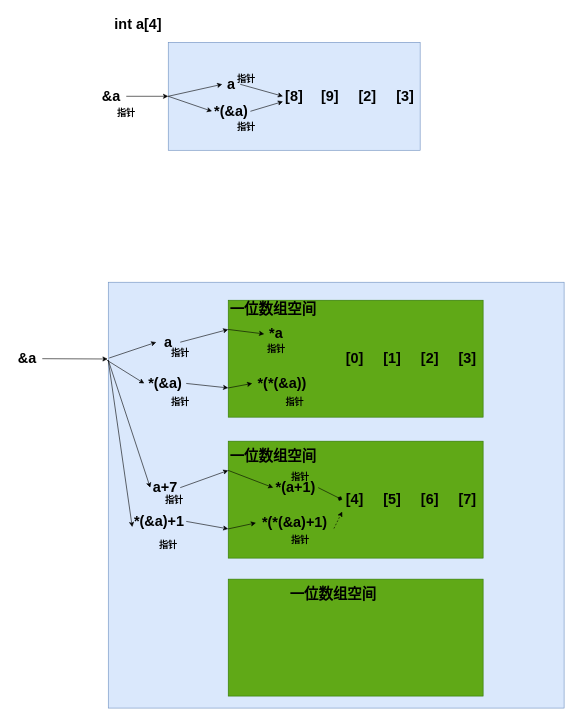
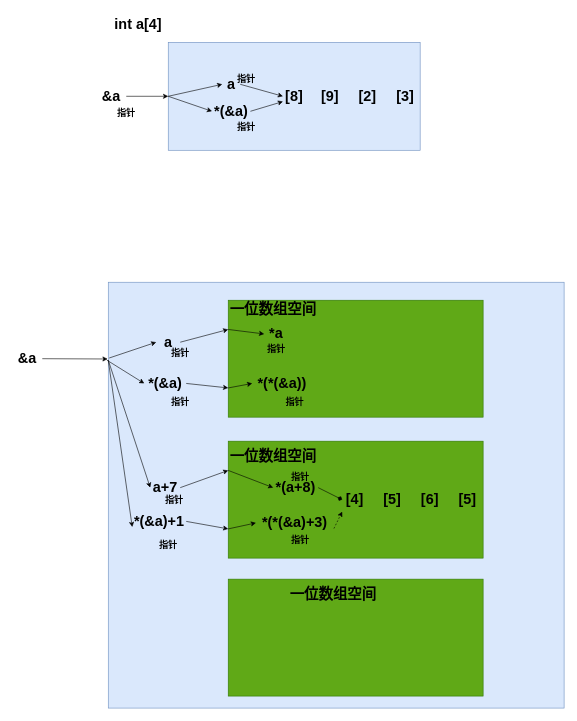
  <mxCell id="0" />
  <mxCell id="1" parent="0" />
  <mxCell id="2" value="" style="rounded=0;whiteSpace=wrap;html=1;fillColor=#dae8fc;strokeColor=#6c8ebf;" parent="1" vertex="1"><mxGeometry x="180" y="470" width="760" height="710" as="geometry" /></mxCell>
  <mxCell id="3" value="" style="rounded=0;whiteSpace=wrap;html=1;strokeColor=#2D7600;fillColor=#60a917;fontColor=#ffffff;" parent="1" vertex="1"><mxGeometry x="380" y="500" width="425" height="195" as="geometry" /></mxCell>
- <mxCell id="4" value="&lt;font style=&quot;font-size: 24px&quot;&gt;[0]&amp;nbsp; &amp;nbsp; &amp;nbsp;[1]&amp;nbsp; &amp;nbsp; &amp;nbsp;[2]&amp;nbsp; &amp;nbsp; &amp;nbsp;[3]&lt;/font&gt;" style="text;html=1;strokeColor=none;fillColor=none;align=center;verticalAlign=middle;whiteSpace=wrap;rounded=0;fontStyle=1" parent="1" vertex="1"><mxGeometry x="570" y="577.5" width="230" height="40" as="geometry" /></mxCell>
  <mxCell id="5" value="&lt;font style=&quot;font-size: 24px&quot;&gt;&amp;amp;a&lt;/font&gt;" style="text;html=1;strokeColor=none;fillColor=none;align=center;verticalAlign=middle;whiteSpace=wrap;rounded=0;fontStyle=1" parent="1" vertex="1"><mxGeometry x="20" y="577.5" width="50" height="40" as="geometry" /></mxCell>
  <mxCell id="6" value="&lt;font style=&quot;font-size: 24px&quot;&gt;&lt;b&gt;一位数组空间&lt;/b&gt;&lt;/font&gt;" style="text;html=1;strokeColor=none;fillColor=none;align=center;verticalAlign=middle;whiteSpace=wrap;rounded=0;" parent="1" vertex="1"><mxGeometry x="380" y="490" width="150" height="50" as="geometry" /></mxCell>
  <mxCell id="7" value="" style="rounded=0;whiteSpace=wrap;html=1;strokeColor=#2D7600;fillColor=#60a917;fontColor=#ffffff;" parent="1" vertex="1"><mxGeometry x="380" y="735" width="425" height="195" as="geometry" /></mxCell>
- <mxCell id="8" value="&lt;font style=&quot;font-size: 24px&quot;&gt;[4]&amp;nbsp; &amp;nbsp; &amp;nbsp;[5]&amp;nbsp; &amp;nbsp; &amp;nbsp;[6]&amp;nbsp; &amp;nbsp; &amp;nbsp;[7]&lt;/font&gt;" style="text;html=1;strokeColor=none;fillColor=none;align=center;verticalAlign=middle;whiteSpace=wrap;rounded=0;fontStyle=1" parent="1" vertex="1"><mxGeometry x="570" y="812.5" width="230" height="40" as="geometry" /></mxCell>
+ <mxCell id="8" value="&lt;font style=&quot;font-size: 24px&quot;&gt;[4]&amp;nbsp; &amp;nbsp; &amp;nbsp;[5]&amp;nbsp; &amp;nbsp; &amp;nbsp;[6]&amp;nbsp; &amp;nbsp; &amp;nbsp;[5]&lt;/font&gt;" style="text;html=1;strokeColor=none;fillColor=none;align=center;verticalAlign=middle;whiteSpace=wrap;rounded=0;fontStyle=1" parent="1" vertex="1"><mxGeometry x="570" y="812.5" width="230" height="40" as="geometry" /></mxCell>
  <mxCell id="9" value="&lt;font style=&quot;font-size: 24px&quot;&gt;&lt;b&gt;一位数组空间&lt;/b&gt;&lt;/font&gt;" style="text;html=1;strokeColor=none;fillColor=none;align=center;verticalAlign=middle;whiteSpace=wrap;rounded=0;" parent="1" vertex="1"><mxGeometry x="380" y="735" width="150" height="50" as="geometry" /></mxCell>
  <mxCell id="10" value="" style="rounded=0;whiteSpace=wrap;html=1;strokeColor=#2D7600;fillColor=#60a917;fontColor=#ffffff;" parent="1" vertex="1"><mxGeometry x="380" y="965" width="425" height="195" as="geometry" /></mxCell>
  <mxCell id="11" value="&lt;font style=&quot;font-size: 24px&quot;&gt;&lt;b&gt;一位数组空间&lt;/b&gt;&lt;/font&gt;" style="text;html=1;strokeColor=none;fillColor=none;align=center;verticalAlign=middle;whiteSpace=wrap;rounded=0;" parent="1" vertex="1"><mxGeometry x="480" y="965" width="150" height="50" as="geometry" /></mxCell>
  <mxCell id="12" value="a" style="text;html=1;strokeColor=none;fillColor=none;align=center;verticalAlign=middle;whiteSpace=wrap;rounded=0;rotation=0;fontSize=24;fontStyle=1" parent="1" vertex="1"><mxGeometry x="260" y="550" width="40" height="40" as="geometry" /></mxCell>
  <mxCell id="13" value="*a" style="text;html=1;strokeColor=none;fillColor=none;align=center;verticalAlign=middle;whiteSpace=wrap;rounded=0;rotation=0;fontSize=24;fontStyle=1" parent="1" vertex="1"><mxGeometry x="440" y="535" width="40" height="42.5" as="geometry" /></mxCell>
  <mxCell id="14" value="" style="rounded=0;whiteSpace=wrap;html=1;strokeColor=#6c8ebf;fontSize=24;fillColor=#dae8fc;" parent="1" vertex="1"><mxGeometry x="280" y="70" width="420" height="180" as="geometry" /></mxCell>
  <mxCell id="15" value="&lt;font style=&quot;font-size: 24px&quot;&gt;[9]&amp;nbsp; &amp;nbsp; &amp;nbsp;[2]&amp;nbsp; &amp;nbsp; &amp;nbsp;[3]&lt;/font&gt;" style="text;html=1;fillColor=none;align=center;verticalAlign=middle;whiteSpace=wrap;rounded=0;fontStyle=1;" parent="1" vertex="1"><mxGeometry x="530" y="125" width="165" height="70" as="geometry" /></mxCell>
  <mxCell id="16" value="&lt;font style=&quot;font-size: 24px&quot;&gt;int a[4]&lt;/font&gt;" style="text;html=1;strokeColor=none;fillColor=none;align=center;verticalAlign=middle;whiteSpace=wrap;rounded=0;fontStyle=1" parent="1" vertex="1"><mxGeometry x="185" y="20" width="90" height="40" as="geometry" /></mxCell>
  <mxCell id="17" value="&lt;font style=&quot;font-size: 24px&quot;&gt;&lt;b&gt;&amp;amp;a&lt;/b&gt;&lt;/font&gt;" style="text;html=1;strokeColor=none;fillColor=none;align=center;verticalAlign=middle;whiteSpace=wrap;rounded=0;" parent="1" vertex="1"><mxGeometry x="160" y="135" width="50" height="50" as="geometry" /></mxCell>
  <mxCell id="18" value="" style="endArrow=classic;html=1;fontSize=24;entryX=0;entryY=0.5;entryDx=0;entryDy=0;exitX=1;exitY=0.5;exitDx=0;exitDy=0;" parent="1" source="17" target="14" edge="1"><mxGeometry width="50" height="50" relative="1" as="geometry"><mxPoint x="10" y="310" as="sourcePoint" /><mxPoint x="60" y="260" as="targetPoint" /></mxGeometry></mxCell>
  <mxCell id="19" value="&lt;font style=&quot;font-size: 24px&quot;&gt;&lt;b&gt;a&lt;/b&gt;&lt;/font&gt;" style="text;html=1;strokeColor=none;fillColor=none;align=center;verticalAlign=middle;whiteSpace=wrap;rounded=0;" parent="1" vertex="1"><mxGeometry x="370" y="125" width="30" height="30" as="geometry" /></mxCell>
  <mxCell id="20" value="&lt;font style=&quot;font-size: 24px&quot;&gt;&lt;b&gt;*(&amp;amp;a)&lt;/b&gt;&lt;/font&gt;" style="text;html=1;strokeColor=none;fillColor=none;align=center;verticalAlign=middle;whiteSpace=wrap;rounded=0;" parent="1" vertex="1"><mxGeometry x="352.98" y="170" width="64.04" height="30" as="geometry" /></mxCell>
  <mxCell id="21" value="&lt;font style=&quot;font-size: 24px&quot;&gt;[8]&lt;/font&gt;" style="text;html=1;fillColor=none;align=center;verticalAlign=middle;whiteSpace=wrap;rounded=0;fontStyle=1;" parent="1" vertex="1"><mxGeometry x="471.25" y="142.5" width="37.5" height="35" as="geometry" /></mxCell>
  <mxCell id="22" value="" style="endArrow=classic;html=1;fontSize=24;entryX=0;entryY=0.5;entryDx=0;entryDy=0;exitX=1;exitY=0.5;exitDx=0;exitDy=0;" parent="1" source="19" target="21" edge="1"><mxGeometry width="50" height="50" relative="1" as="geometry"><mxPoint x="70" y="350" as="sourcePoint" /><mxPoint x="120" y="300" as="targetPoint" /></mxGeometry></mxCell>
  <mxCell id="23" value="" style="endArrow=classic;html=1;fontSize=24;entryX=0;entryY=0.75;entryDx=0;entryDy=0;exitX=1;exitY=0.5;exitDx=0;exitDy=0;" parent="1" source="20" target="21" edge="1"><mxGeometry width="50" height="50" relative="1" as="geometry"><mxPoint x="60" y="310" as="sourcePoint" /><mxPoint x="110" y="260" as="targetPoint" /></mxGeometry></mxCell>
  <mxCell id="24" value="" style="endArrow=classic;html=1;fontSize=24;entryX=0;entryY=0.5;entryDx=0;entryDy=0;exitX=0;exitY=0.5;exitDx=0;exitDy=0;" parent="1" source="14" target="20" edge="1"><mxGeometry width="50" height="50" relative="1" as="geometry"><mxPoint x="30" y="260" as="sourcePoint" /><mxPoint x="80" y="210" as="targetPoint" /></mxGeometry></mxCell>
  <mxCell id="25" value="" style="endArrow=classic;html=1;fontSize=24;entryX=0;entryY=0.25;entryDx=0;entryDy=0;exitX=1;exitY=0.5;exitDx=0;exitDy=0;" parent="1" source="12" target="3" edge="1"><mxGeometry width="50" height="50" relative="1" as="geometry"><mxPoint x="270" y="590" as="sourcePoint" /><mxPoint x="320" y="540" as="targetPoint" /></mxGeometry></mxCell>
  <mxCell id="26" value="*(&amp;amp;a)" style="text;html=1;strokeColor=none;fillColor=none;align=center;verticalAlign=middle;whiteSpace=wrap;rounded=0;rotation=0;fontSize=24;fontStyle=1" parent="1" vertex="1"><mxGeometry x="240" y="617.5" width="70" height="42.5" as="geometry" /></mxCell>
  <mxCell id="27" value="" style="endArrow=classic;html=1;fontSize=24;exitX=1;exitY=0.5;exitDx=0;exitDy=0;entryX=0;entryY=0.75;entryDx=0;entryDy=0;" parent="1" source="26" target="3" edge="1"><mxGeometry width="50" height="50" relative="1" as="geometry"><mxPoint x="320" y="660" as="sourcePoint" /><mxPoint x="380" y="590" as="targetPoint" /></mxGeometry></mxCell>
  <mxCell id="28" value="" style="endArrow=classic;html=1;fontSize=24;exitX=0;exitY=0.25;exitDx=0;exitDy=0;entryX=0;entryY=0.5;entryDx=0;entryDy=0;" parent="1" source="3" target="13" edge="1"><mxGeometry width="50" height="50" relative="1" as="geometry"><mxPoint x="440" y="590" as="sourcePoint" /><mxPoint x="490" y="540" as="targetPoint" /></mxGeometry></mxCell>
  <mxCell id="29" value="*(*(&amp;amp;a))" style="text;html=1;strokeColor=none;fillColor=none;align=center;verticalAlign=middle;whiteSpace=wrap;rounded=0;rotation=0;fontSize=24;fontStyle=1" parent="1" vertex="1"><mxGeometry x="420" y="617.5" width="100" height="42.5" as="geometry" /></mxCell>
  <mxCell id="30" value="" style="endArrow=classic;html=1;fontSize=24;entryX=0;entryY=0.5;entryDx=0;entryDy=0;exitX=0;exitY=0.75;exitDx=0;exitDy=0;" parent="1" source="3" target="29" edge="1"><mxGeometry width="50" height="50" relative="1" as="geometry"><mxPoint x="220" y="720" as="sourcePoint" /><mxPoint x="270" y="670" as="targetPoint" /></mxGeometry></mxCell>
  <mxCell id="31" value="" style="endArrow=classic;html=1;fontSize=24;exitX=1;exitY=0.5;exitDx=0;exitDy=0;" parent="1" source="5" edge="1"><mxGeometry width="50" height="50" relative="1" as="geometry"><mxPoint x="110" as="sourcePoint" y="690" /><mxPoint x="179" y="598" as="targetPoint" /></mxGeometry></mxCell>
  <mxCell id="32" value="" style="endArrow=classic;html=1;fontSize=24;exitX=0.002;exitY=0.178;exitDx=0;exitDy=0;exitPerimeter=0;entryX=0;entryY=0.5;entryDx=0;entryDy=0;" parent="1" source="2" target="12" edge="1"><mxGeometry width="50" height="50" relative="1" as="geometry"><mxPoint x="220" y="580" as="sourcePoint" /><mxPoint x="270" y="530" as="targetPoint" /></mxGeometry></mxCell>
  <mxCell id="33" value="" style="endArrow=classic;html=1;fontSize=24;exitX=-0.003;exitY=0.183;exitDx=0;exitDy=0;exitPerimeter=0;entryX=0;entryY=0.5;entryDx=0;entryDy=0;" parent="1" source="2" target="26" edge="1"><mxGeometry width="50" height="50" relative="1" as="geometry"><mxPoint x="240" y="720" as="sourcePoint" /><mxPoint x="290" y="670" as="targetPoint" /></mxGeometry></mxCell>
  <mxCell id="34" value="" style="endArrow=classic;html=1;fontSize=24;exitX=0;exitY=0.5;exitDx=0;exitDy=0;entryX=0;entryY=0.5;entryDx=0;entryDy=0;" parent="1" source="14" target="19" edge="1"><mxGeometry width="50" height="50" relative="1" as="geometry"><mxPoint x="320" y="170" as="sourcePoint" /><mxPoint x="370" y="120" as="targetPoint" /></mxGeometry></mxCell>
  <mxCell id="35" value="&lt;span style=&quot;font-size: 15px;&quot;&gt;指针&lt;/span&gt;" style="text;html=1;strokeColor=none;fillColor=none;align=center;verticalAlign=middle;whiteSpace=wrap;rounded=0;fontStyle=1;fontSize=15;" vertex="1" parent="1"><mxGeometry x="440" y="570" width="40" height="20" as="geometry" /></mxCell>
  <mxCell id="36" value="&lt;span style=&quot;font-size: 15px;&quot;&gt;指针&lt;/span&gt;" style="text;html=1;strokeColor=none;fillColor=none;align=center;verticalAlign=middle;whiteSpace=wrap;rounded=0;fontStyle=1;fontSize=15;" vertex="1" parent="1"><mxGeometry x="280" y="660" width="40" height="20" as="geometry" /></mxCell>
  <mxCell id="37" value="&lt;span style=&quot;font-size: 15px;&quot;&gt;指针&lt;/span&gt;" style="text;html=1;strokeColor=none;fillColor=none;align=center;verticalAlign=middle;whiteSpace=wrap;rounded=0;fontStyle=1;fontSize=15;" vertex="1" parent="1"><mxGeometry x="280" y="577.5" width="40" height="20" as="geometry" /></mxCell>
  <mxCell id="38" value="&lt;span style=&quot;font-size: 15px;&quot;&gt;指针&lt;/span&gt;" style="text;html=1;strokeColor=none;fillColor=none;align=center;verticalAlign=middle;whiteSpace=wrap;rounded=0;fontStyle=1;fontSize=15;" vertex="1" parent="1"><mxGeometry x="390" y="200" width="40" height="20" as="geometry" /></mxCell>
  <mxCell id="39" value="&lt;span style=&quot;font-size: 15px;&quot;&gt;指针&lt;/span&gt;" style="text;html=1;strokeColor=none;fillColor=none;align=center;verticalAlign=middle;whiteSpace=wrap;rounded=0;fontStyle=1;fontSize=15;" vertex="1" parent="1"><mxGeometry x="390" y="120" width="40" height="20" as="geometry" /></mxCell>
  <mxCell id="40" value="&lt;span style=&quot;font-size: 15px;&quot;&gt;指针&lt;/span&gt;" style="text;html=1;strokeColor=none;fillColor=none;align=center;verticalAlign=middle;whiteSpace=wrap;rounded=0;fontStyle=1;fontSize=15;" vertex="1" parent="1"><mxGeometry x="190" y="177.5" width="40" height="20" as="geometry" /></mxCell>
  <mxCell id="41" value="&lt;span style=&quot;font-size: 15px;&quot;&gt;指针&lt;/span&gt;" style="text;html=1;strokeColor=none;fillColor=none;align=center;verticalAlign=middle;whiteSpace=wrap;rounded=0;fontStyle=1;fontSize=15;" vertex="1" parent="1"><mxGeometry x="471.25" y="660" width="40" height="20" as="geometry" /></mxCell>
  <mxCell id="42" value="&lt;font style=&quot;font-size: 24px&quot;&gt;a+7&lt;/font&gt;" style="text;html=1;strokeColor=none;fillColor=none;align=center;verticalAlign=middle;whiteSpace=wrap;rounded=0;fontStyle=1" vertex="1" parent="1"><mxGeometry x="250" y="800" width="50" height="25" as="geometry" /></mxCell>
  <mxCell id="43" value="&lt;font style=&quot;font-size: 24px&quot;&gt;*(&amp;amp;a)+1&lt;/font&gt;" style="text;html=1;strokeColor=none;fillColor=none;align=center;verticalAlign=middle;whiteSpace=wrap;rounded=0;fontStyle=1" vertex="1" parent="1"><mxGeometry x="220" y="850" width="90" height="37.5" as="geometry" /></mxCell>
- <mxCell id="44" value="&lt;font style=&quot;font-size: 24px&quot;&gt;*(a+1)&lt;/font&gt;" style="text;html=1;strokeColor=none;fillColor=none;align=center;verticalAlign=middle;whiteSpace=wrap;rounded=0;fontStyle=1" vertex="1" parent="1"><mxGeometry x="455" y="800" width="75" height="25" as="geometry" /></mxCell>
- <mxCell id="45" value="&lt;font style=&quot;font-size: 24px&quot;&gt;*(*(&amp;amp;a)+1)&lt;/font&gt;" style="text;html=1;strokeColor=none;fillColor=none;align=center;verticalAlign=middle;whiteSpace=wrap;rounded=0;fontStyle=1" vertex="1" parent="1"><mxGeometry x="426.25" y="852.5" width="130" height="37.5" as="geometry" /></mxCell>
+ <mxCell id="44" value="&lt;font style=&quot;font-size: 24px&quot;&gt;*(a+8)&lt;/font&gt;" style="text;html=1;strokeColor=none;fillColor=none;align=center;verticalAlign=middle;whiteSpace=wrap;rounded=0;fontStyle=1" vertex="1" parent="1"><mxGeometry x="455" y="800" width="75" height="25" as="geometry" /></mxCell>
+ <mxCell id="45" value="&lt;font style=&quot;font-size: 24px&quot;&gt;*(*(&amp;amp;a)+3)&lt;/font&gt;" style="text;html=1;strokeColor=none;fillColor=none;align=center;verticalAlign=middle;whiteSpace=wrap;rounded=0;fontStyle=1" vertex="1" parent="1"><mxGeometry x="426.25" y="852.5" width="130" height="37.5" as="geometry" /></mxCell>
  <mxCell id="46" value="" style="endArrow=classic;html=1;fontSize=15;entryX=0;entryY=0.5;entryDx=0;entryDy=0;" edge="1" parent="1" target="42"><mxGeometry width="50" height="50" relative="1" as="geometry"><mxPoint x="180" y="600" as="sourcePoint" /><mxPoint x="300" y="710" as="targetPoint" /></mxGeometry></mxCell>
  <mxCell id="47" value="" style="endArrow=classic;html=1;fontSize=15;entryX=0;entryY=0.75;entryDx=0;entryDy=0;" edge="1" parent="1" target="43"><mxGeometry width="50" height="50" relative="1" as="geometry"><mxPoint x="180" y="600" as="sourcePoint" /><mxPoint x="330" y="720" as="targetPoint" /></mxGeometry></mxCell>
  <mxCell id="48" value="" style="endArrow=classic;html=1;fontSize=15;exitX=1;exitY=0.5;exitDx=0;exitDy=0;entryX=0;entryY=0.25;entryDx=0;entryDy=0;" edge="1" parent="1" source="42" target="7"><mxGeometry width="50" height="50" relative="1" as="geometry"><mxPoint x="270" y="770" as="sourcePoint" /><mxPoint x="320" y="720" as="targetPoint" /></mxGeometry></mxCell>
  <mxCell id="49" value="" style="endArrow=classic;html=1;fontSize=15;entryX=0;entryY=0.75;entryDx=0;entryDy=0;exitX=1;exitY=0.5;exitDx=0;exitDy=0;" edge="1" parent="1" source="43" target="7"><mxGeometry width="50" height="50" relative="1" as="geometry"><mxPoint x="300" y="980" as="sourcePoint" /><mxPoint x="350" y="930" as="targetPoint" /></mxGeometry></mxCell>
  <mxCell id="50" value="" style="endArrow=classic;html=1;fontSize=15;exitX=0;exitY=0.25;exitDx=0;exitDy=0;entryX=0;entryY=0.5;entryDx=0;entryDy=0;" edge="1" parent="1" source="7" target="44"><mxGeometry width="50" height="50" relative="1" as="geometry"><mxPoint x="580" y="820" as="sourcePoint" /><mxPoint x="630" y="770" as="targetPoint" /></mxGeometry></mxCell>
  <mxCell id="51" value="" style="endArrow=classic;html=1;fontSize=15;exitX=0;exitY=0.75;exitDx=0;exitDy=0;entryX=0;entryY=0.5;entryDx=0;entryDy=0;" edge="1" parent="1" source="7" target="45"><mxGeometry width="50" height="50" relative="1" as="geometry"><mxPoint x="400" y="870" as="sourcePoint" /><mxPoint x="450" y="820" as="targetPoint" /></mxGeometry></mxCell>
  <mxCell id="52" value="" style="endArrow=diamond;html=1;fontSize=15;exitX=1;exitY=0.5;exitDx=0;exitDy=0;entryX=0;entryY=0.5;entryDx=0;entryDy=0;" edge="1" parent="1" source="44" target="8"><mxGeometry width="50" height="50" relative="1" as="geometry"><mxPoint x="630" y="800" as="sourcePoint" /><mxPoint x="680" y="750" as="targetPoint" /></mxGeometry></mxCell>
  <mxCell id="53" value="" style="endArrow=classic;html=1;fontSize=15;exitX=1;exitY=0.75;exitDx=0;exitDy=0;entryX=0;entryY=1;entryDx=0;entryDy=0;dashed=1;" edge="1" parent="1" source="45" target="8"><mxGeometry width="50" height="50" relative="1" as="geometry"><mxPoint x="660" y="910" as="sourcePoint" /><mxPoint x="710" y="860" as="targetPoint" /></mxGeometry></mxCell>
  <mxCell id="54" value="&lt;span style=&quot;font-size: 15px;&quot;&gt;指针&lt;/span&gt;" style="text;html=1;strokeColor=none;fillColor=none;align=center;verticalAlign=middle;whiteSpace=wrap;rounded=0;fontStyle=1;fontSize=15;" vertex="1" parent="1"><mxGeometry x="480" y="890" width="40" height="20" as="geometry" /></mxCell>
  <mxCell id="55" value="&lt;span style=&quot;font-size: 15px;&quot;&gt;指针&lt;/span&gt;" style="text;html=1;strokeColor=none;fillColor=none;align=center;verticalAlign=middle;whiteSpace=wrap;rounded=0;fontStyle=1;fontSize=15;" vertex="1" parent="1"><mxGeometry x="480" y="785" width="40" height="20" as="geometry" /></mxCell>
  <mxCell id="56" value="&lt;span style=&quot;font-size: 15px;&quot;&gt;指针&lt;/span&gt;" style="text;html=1;strokeColor=none;fillColor=none;align=center;verticalAlign=middle;whiteSpace=wrap;rounded=0;fontStyle=1;fontSize=15;" vertex="1" parent="1"><mxGeometry x="260" y="897.5" width="40" height="20" as="geometry" /></mxCell>
  <mxCell id="57" value="&lt;span style=&quot;font-size: 15px;&quot;&gt;指针&lt;/span&gt;" style="text;html=1;strokeColor=none;fillColor=none;align=center;verticalAlign=middle;whiteSpace=wrap;rounded=0;fontStyle=1;fontSize=15;" vertex="1" parent="1"><mxGeometry x="270" y="822.5" width="40" height="20" as="geometry" /></mxCell>
